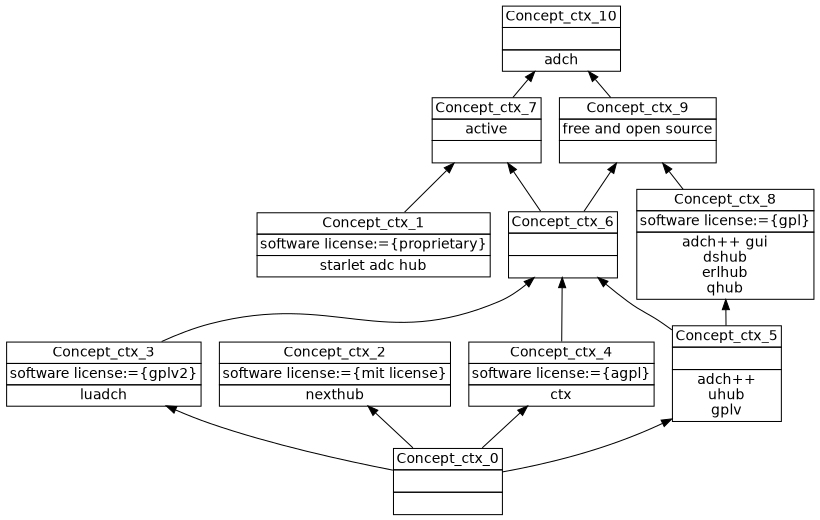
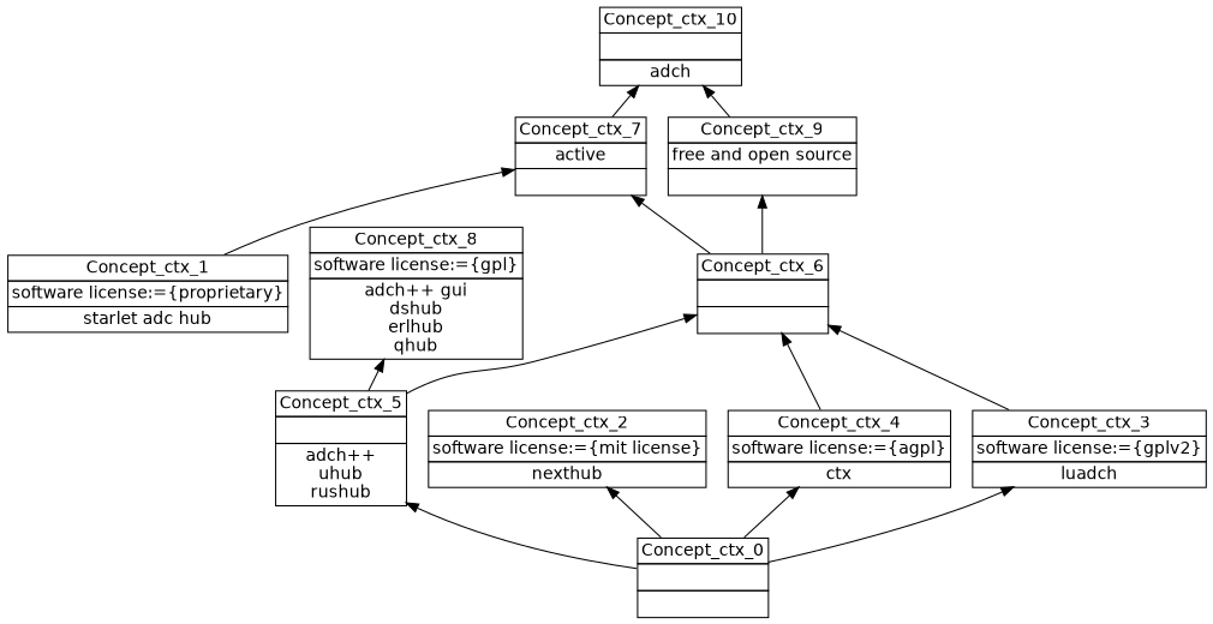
  digraph {
    nodesep=0.2
    rankdir=BT
    ranksep=0.3
    node [fontname="DejaVu Sans" margin="0.03,0.03" shape=none]
    edge [headport=p tailport=p]
    n1 [label=<<table border="0" cellborder="1" cellspacing="0" port="p"><tr><td>Concept_ctx_10</td></tr><tr><td><br/></td></tr><tr><td>adch<br/></td></tr></table>>]
    n2 [label=<<table border="0" cellborder="1" cellspacing="0" port="p"><tr><td>Concept_ctx_9</td></tr><tr><td>free and open source<br/></td></tr><tr><td><br/></td></tr></table>>]
    n3 [label=<<table border="0" cellborder="1" cellspacing="0" port="p"><tr><td>Concept_ctx_6</td></tr><tr><td><br/></td></tr><tr><td><br/></td></tr></table>>]
    n4 [label=<<table border="0" cellborder="1" cellspacing="0" port="p"><tr><td>Concept_ctx_7</td></tr><tr><td>active<br/></td></tr><tr><td><br/></td></tr></table>>]
-   n5 [label=<<table border="0" cellborder="1" cellspacing="0" port="p"><tr><td>Concept_ctx_5</td></tr><tr><td><br/></td></tr><tr><td>adch++<br/>uhub<br/>gplv<br/></td></tr></table>>]
+   n5 [label=<<table border="0" cellborder="1" cellspacing="0" port="p"><tr><td>Concept_ctx_5</td></tr><tr><td><br/></td></tr><tr><td>adch++<br/>uhub<br/>rushub<br/></td></tr></table>>]
    n6 [label=<<table border="0" cellborder="1" cellspacing="0" port="p"><tr><td>Concept_ctx_8</td></tr><tr><td>software license:={gpl}<br/></td></tr><tr><td>adch++ gui<br/>dshub<br/>erlhub<br/>qhub<br/></td></tr></table>>]
    n7 [label=<<table border="0" cellborder="1" cellspacing="0" port="p"><tr><td>Concept_ctx_0</td></tr><tr><td><br/></td></tr><tr><td><br/></td></tr></table>>]
    n8 [label=<<table border="0" cellborder="1" cellspacing="0" port="p"><tr><td>Concept_ctx_2</td></tr><tr><td>software license:={mit license}<br/></td></tr><tr><td>nexthub<br/></td></tr></table>>]
    n9 [label=<<table border="0" cellborder="1" cellspacing="0" port="p"><tr><td>Concept_ctx_4</td></tr><tr><td>software license:={agpl}<br/></td></tr><tr><td>ctx<br/></td></tr></table>>]
    n10 [label=<<table border="0" cellborder="1" cellspacing="0" port="p"><tr><td>Concept_ctx_3</td></tr><tr><td>software license:={gplv2}<br/></td></tr><tr><td>luadch<br/></td></tr></table>>]
    n11 [label=<<table border="0" cellborder="1" cellspacing="0" port="p"><tr><td>Concept_ctx_1</td></tr><tr><td>software license:={proprietary}<br/></td></tr><tr><td>starlet adc hub<br/></td></tr></table>>]
    n2 -> n1
    n3 -> n2
    n3 -> n4
    n4 -> n1
    n5 -> n3
    n5 -> n6
-   n6 -> n2
    n7 -> n5
    n7 -> n8
    n7 -> n9
    n7 -> n10
    n9 -> n3
    n10 -> n3
    n11 -> n4
  }
